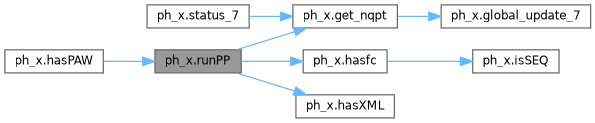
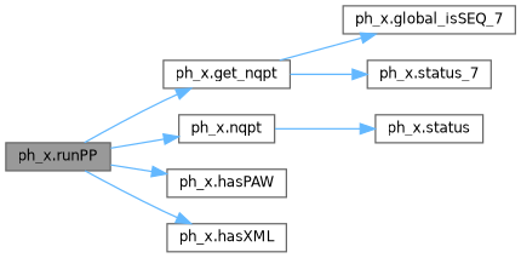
  digraph {
    rankdir=LR
    node [color=grey40 fillcolor=white fontname=Helvetica fontsize=10 shape=box style=filled]
    edge [color=steelblue1 fontname=Helvetica fontsize=10 labelfontname=Helvetica labelfontsize=10 style=solid]
    n1 [color=gray40 fillcolor=grey60 fontcolor=black height=0.2 label="ph_x.runPP" width=0.4]
    n2 [height=0.2 label="ph_x.get_nqpt" width=0.4]
-   n3 [height=0.2 label="ph_x.hasfc" width=0.4]
+   n3 [height=0.2 label="ph_x.nqpt" width=0.4]
    n4 [height=0.2 label="ph_x.hasPAW" width=0.4]
    n5 [height=0.2 label="ph_x.hasXML" width=0.4]
-   n6 [height=0.2 label="ph_x.global_update_7" width=0.4]
+   n6 [height=0.2 label="ph_x.global_isSEQ_7" width=0.4]
    n7 [height=0.2 label="ph_x.status_7" width=0.4]
-   n8 [height=0.2 label="ph_x.isSEQ" width=0.4]
+   n8 [height=0.2 label="ph_x.status" width=0.4]
    n1 -> n2
    n1 -> n3
-   n4 -> n1
+   n1 -> n4
    n1 -> n5
    n2 -> n6
-   n7 -> n2
+   n2 -> n7
    n3 -> n8
  }
